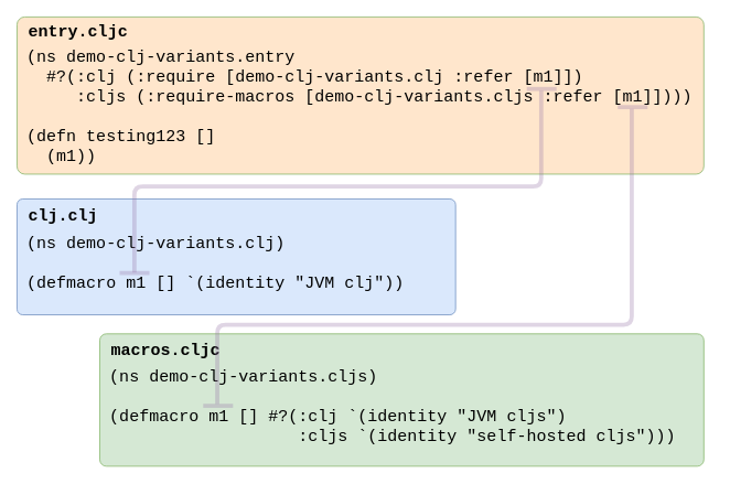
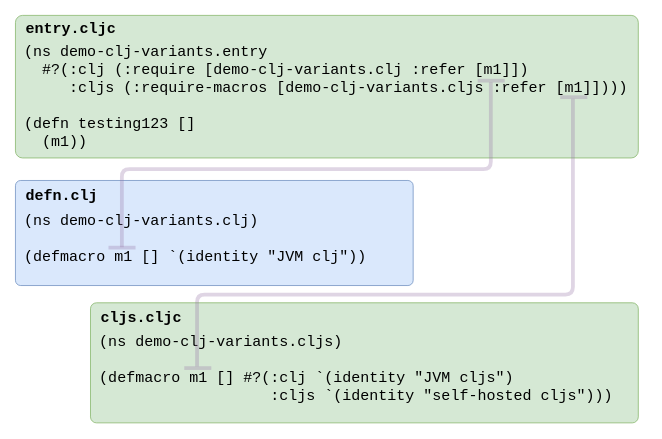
  <mxCell id="0" />
  <mxCell id="1" parent="0" />
- <mxCell id="2" value="&lt;b&gt;&amp;nbsp;entry.cljc&lt;/b&gt;" style="rounded=1;whiteSpace=wrap;html=1;shadow=0;glass=0;sketch=0;fontFamily=Courier New;fontSize=20;align=left;arcSize=10;verticalAlign=top;arcSize=5;fillColor=#ffe6cc;strokeColor=#82b366;" vertex="1" parent="1"><mxGeometry x="20" width="830" height="190" as="geometry" y="20" /></mxCell>
+ <mxCell id="2" value="&lt;b&gt;&amp;nbsp;entry.cljc&lt;/b&gt;" style="rounded=1;whiteSpace=wrap;html=1;shadow=0;glass=0;sketch=0;fontFamily=Courier New;fontSize=20;align=left;arcSize=10;verticalAlign=top;arcSize=5;fillColor=#d5e8d4;strokeColor=#82b366;" vertex="1" parent="1"><mxGeometry x="20" width="830" height="190" as="geometry" y="20" /></mxCell>
  <mxCell id="3" value="&lt;div&gt;(ns demo-clj-variants.entry&lt;/div&gt;&lt;div&gt;&amp;nbsp; #?(:clj (:require [demo-clj-variants.clj :refer [m1]])&lt;/div&gt;&lt;div&gt;&amp;nbsp; &amp;nbsp; &amp;nbsp;:cljs (:require-macros [demo-clj-variants.cljs :refer [m1]])))&lt;/div&gt;&lt;div&gt;&lt;br&gt;&lt;/div&gt;&lt;div&gt;(defn testing123 []&lt;/div&gt;&lt;div&gt;&amp;nbsp; (m1))&lt;/div&gt;&lt;div&gt;&lt;br&gt;&lt;/div&gt;" style="text;html=1;strokeColor=none;fillColor=none;align=left;verticalAlign=middle;whiteSpace=wrap;rounded=0;fontFamily=Courier New;fontSize=20;" vertex="1" parent="1"><mxGeometry x="30" y="130" width="830" height="20" as="geometry" /></mxCell>
- <mxCell id="4" value=" clj.clj" style="group;align=left;rounded=1;shadow=0;fontFamily=Courier New;fontSize=20;strokeColor=#6c8ebf;fillColor=#dae8fc;glass=0;arcSize=5;sketch=0;container=0;fontStyle=1" vertex="1" connectable="0" parent="1"><mxGeometry x="20" y="240" width="530" height="140" as="geometry" /></mxCell>
+ <mxCell id="4" value=" defn.clj" style="group;align=left;rounded=1;shadow=0;fontFamily=Courier New;fontSize=20;strokeColor=#6c8ebf;fillColor=#dae8fc;glass=0;arcSize=5;sketch=0;container=0;fontStyle=1" vertex="1" connectable="0" parent="1"><mxGeometry x="20" y="240" width="530" height="140" as="geometry" /></mxCell>
  <mxCell id="5" value="&lt;div&gt;(ns demo-clj-variants.clj)&lt;/div&gt;&lt;div&gt;&lt;br&gt;&lt;/div&gt;&lt;div&gt;(defmacro m1 [] `(identity &quot;JVM clj&quot;))&lt;/div&gt;&lt;div&gt;&lt;br&gt;&lt;/div&gt;" style="text;html=1;strokeColor=none;fillColor=none;align=left;verticalAlign=middle;whiteSpace=wrap;rounded=0;fontFamily=Courier New;fontSize=20;" vertex="1" parent="1"><mxGeometry x="30" y="320" width="490" height="20" as="geometry" /></mxCell>
  <mxCell id="6" value="" style="group" vertex="1" connectable="0" parent="1"><mxGeometry x="120" y="403" width="730" height="160" as="geometry" /></mxCell>
- <mxCell id="7" value=" macros.cljc" style="group;align=left;rounded=1;shadow=0;fontFamily=Courier New;fontSize=20;strokeColor=#82b366;fillColor=#d5e8d4;glass=0;arcSize=5;sketch=0;container=0;fontStyle=1" vertex="1" connectable="0" parent="6"><mxGeometry width="730" height="160" as="geometry" /></mxCell>
+ <mxCell id="7" value=" cljs.cljc" style="group;align=left;rounded=1;shadow=0;fontFamily=Courier New;fontSize=20;strokeColor=#82b366;fillColor=#d5e8d4;glass=0;arcSize=5;sketch=0;container=0;fontStyle=1" vertex="1" connectable="0" parent="6"><mxGeometry width="730" height="160" as="geometry" /></mxCell>
  <mxCell id="8" value="&lt;div&gt;(ns demo-clj-variants.cljs)&lt;/div&gt;&lt;div&gt;&lt;br&gt;&lt;/div&gt;&lt;div&gt;(defmacro m1 [] #?(:clj `(identity &quot;JVM cljs&quot;)&lt;/div&gt;&lt;div&gt;&amp;nbsp; &amp;nbsp; &amp;nbsp; &amp;nbsp; &amp;nbsp; &amp;nbsp; &amp;nbsp; &amp;nbsp; &amp;nbsp; &amp;nbsp;:cljs `(identity &quot;self-hosted cljs&quot;)))&lt;/div&gt;&lt;div&gt;&lt;br&gt;&lt;/div&gt;" style="text;html=1;strokeColor=none;fillColor=none;align=left;verticalAlign=middle;whiteSpace=wrap;rounded=0;fontFamily=Courier New;fontSize=20;" vertex="1" parent="6"><mxGeometry x="10" y="90" width="690" height="20" as="geometry" /></mxCell>
  <mxCell id="9" value="" style="endArrow=none;html=1;strokeWidth=5;fontFamily=Courier New;fontSize=20;opacity=30;fillColor=#e1d5e7;strokeColor=#9673a6;" edge="1" parent="6"><mxGeometry width="50" height="50" relative="1" as="geometry"><mxPoint x="125" y="87" as="sourcePoint" /><mxPoint x="161" y="87" as="targetPoint" /></mxGeometry></mxCell>
  <mxCell id="10" value="" style="endArrow=none;html=1;strokeWidth=5;fontFamily=Courier New;fontSize=20;opacity=30;exitX=0.889;exitY=0.05;exitDx=0;exitDy=0;exitPerimeter=0;fillColor=#e1d5e7;strokeColor=#9673a6;edgeStyle=elbowEdgeStyle;elbow=vertical;endFill=0;" edge="1" parent="1"><mxGeometry width="50" height="50" relative="1" as="geometry"><mxPoint x="762.87" y="131" as="sourcePoint" /><mxPoint x="262" y="488" as="targetPoint" /><Array as="points"><mxPoint x="512" y="392" /></Array></mxGeometry></mxCell>
  <mxCell id="11" value="" style="endArrow=none;html=1;fontFamily=Courier New;fontSize=20;exitX=0.5;exitY=1;exitDx=0;exitDy=0;strokeWidth=5;fillColor=#e1d5e7;strokeColor=#9673a6;opacity=30;edgeStyle=elbowEdgeStyle;elbow=vertical;entryX=0.269;entryY=0.45;entryDx=0;entryDy=0;entryPerimeter=0;endFill=0;" edge="1" parent="1" target="5"><mxGeometry width="50" height="50" relative="1" as="geometry"><mxPoint x="653.5" y="109" as="sourcePoint" /><mxPoint x="165" y="317" as="targetPoint" /><Array as="points"><mxPoint x="410" y="225" /></Array></mxGeometry></mxCell>
  <mxCell id="12" value="" style="endArrow=none;html=1;strokeWidth=5;fontFamily=Courier New;fontSize=20;opacity=30;fillColor=#e1d5e7;strokeColor=#9673a6;" edge="1" parent="1"><mxGeometry width="50" height="50" relative="1" as="geometry"><mxPoint x="636" y="107" as="sourcePoint" /><mxPoint x="672" y="107" as="targetPoint" /></mxGeometry></mxCell>
  <mxCell id="13" value="" style="endArrow=none;html=1;strokeWidth=5;fontFamily=Courier New;fontSize=20;opacity=30;fillColor=#e1d5e7;strokeColor=#9673a6;" edge="1" parent="1"><mxGeometry width="50" height="50" relative="1" as="geometry"><mxPoint x="746" y="129" as="sourcePoint" /><mxPoint x="782" y="129" as="targetPoint" /></mxGeometry></mxCell>
  <mxCell id="14" value="" style="endArrow=none;html=1;strokeWidth=5;fontFamily=Courier New;fontSize=20;opacity=30;fillColor=#e1d5e7;strokeColor=#9673a6;" edge="1" parent="1"><mxGeometry width="50" height="50" relative="1" as="geometry"><mxPoint x="144" y="329.5" as="sourcePoint" /><mxPoint x="180" y="329.5" as="targetPoint" /></mxGeometry></mxCell>
